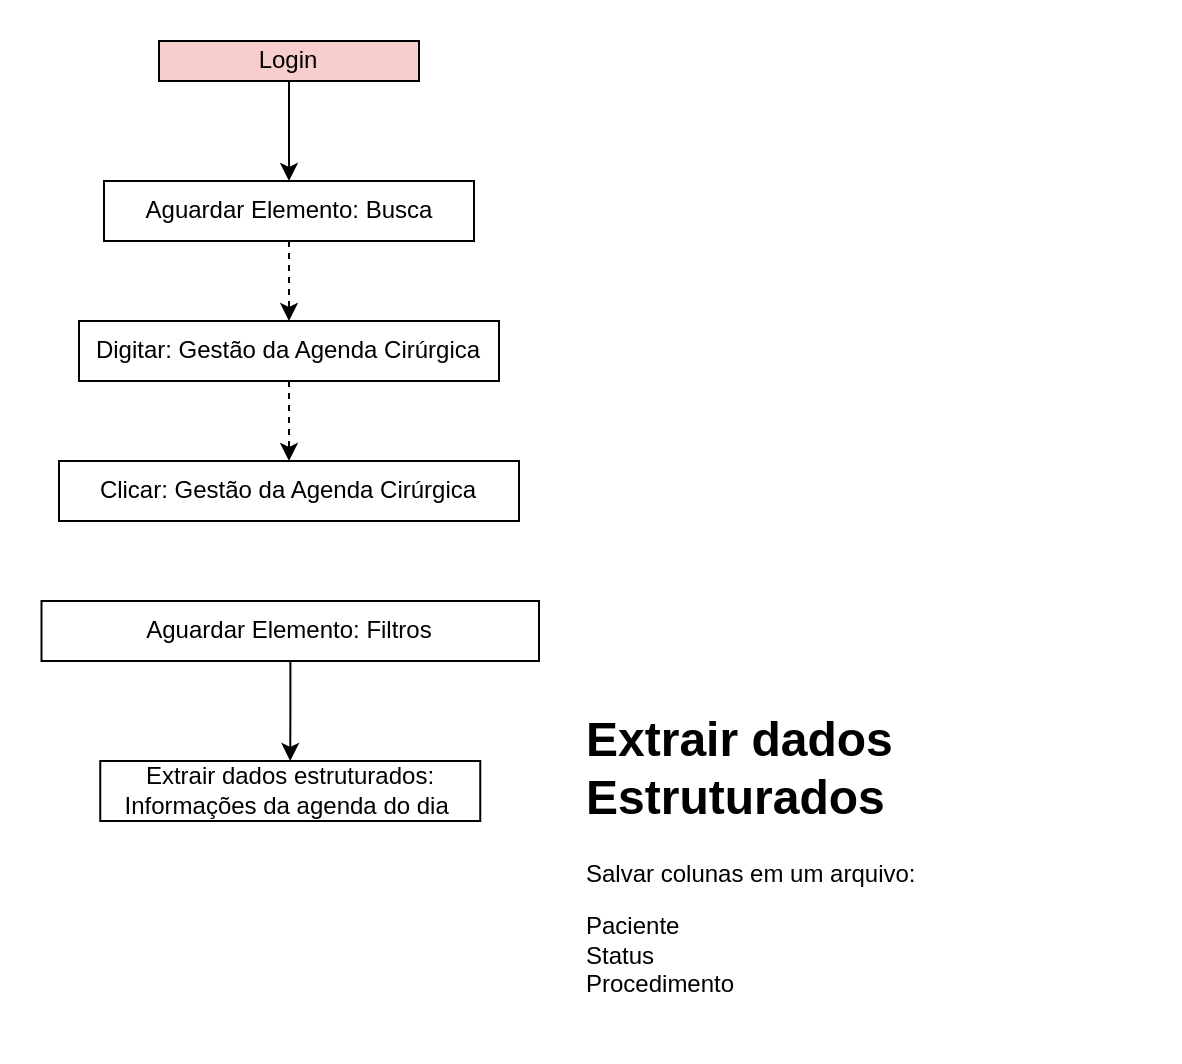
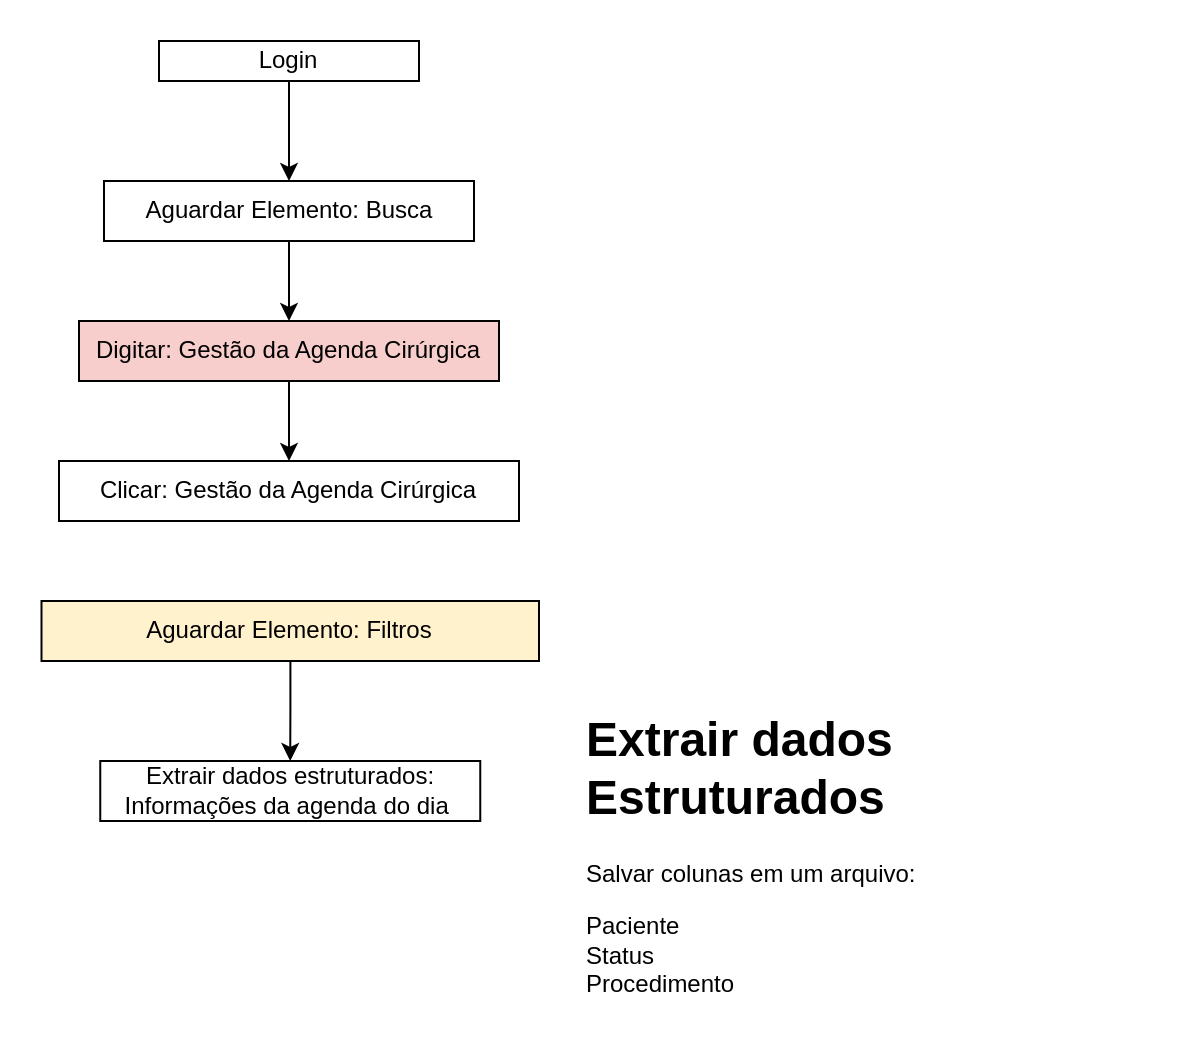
  <mxCell id="0" />
  <mxCell id="1" parent="0" />
  <mxCell id="2" style="edgeStyle=orthogonalEdgeStyle;rounded=0;orthogonalLoop=1;jettySize=auto;html=1;exitX=0.5;exitY=1;exitDx=0;exitDy=0;entryX=0.5;entryY=0;entryDx=0;entryDy=0;" edge="1" parent="1" source="3" target="5"><mxGeometry relative="1" as="geometry" /></mxCell>
- <mxCell id="3" value="Login" style="rounded=0;whiteSpace=wrap;html=1;fillColor=#f8cecc;" vertex="1" parent="1"><mxGeometry x="79" y="20" width="130" height="20" as="geometry" /></mxCell>
- <mxCell id="4" value="" style="edgeStyle=orthogonalEdgeStyle;rounded=0;orthogonalLoop=1;jettySize=auto;html=1;dashed=1;" edge="1" parent="1" source="5" target="7"><mxGeometry relative="1" as="geometry" /></mxCell>
+ <mxCell id="3" value="Login" style="rounded=0;whiteSpace=wrap;html=1;" vertex="1" parent="1"><mxGeometry x="79" y="20" width="130" height="20" as="geometry" /></mxCell>
+ <mxCell id="4" value="" style="edgeStyle=orthogonalEdgeStyle;rounded=0;orthogonalLoop=1;jettySize=auto;html=1;" edge="1" parent="1" source="5" target="7"><mxGeometry relative="1" as="geometry" /></mxCell>
  <mxCell id="5" value="Aguardar Elemento: Busca" style="rounded=0;whiteSpace=wrap;html=1;" vertex="1" parent="1"><mxGeometry x="51.5" y="90" width="185" height="30" as="geometry" /></mxCell>
- <mxCell id="6" value="" style="edgeStyle=orthogonalEdgeStyle;rounded=0;orthogonalLoop=1;jettySize=auto;html=1;dashed=1;" edge="1" parent="1" source="7" target="8"><mxGeometry relative="1" as="geometry" /></mxCell>
- <mxCell id="7" value="Digitar:&amp;nbsp;Gestão da Agenda Cirúrgica" style="rounded=0;whiteSpace=wrap;html=1;" vertex="1" parent="1"><mxGeometry x="39" y="160" width="210" height="30" as="geometry" /></mxCell>
+ <mxCell id="6" value="" style="edgeStyle=orthogonalEdgeStyle;rounded=0;orthogonalLoop=1;jettySize=auto;html=1;" edge="1" parent="1" source="7" target="8"><mxGeometry relative="1" as="geometry" /></mxCell>
+ <mxCell id="7" value="Digitar:&amp;nbsp;Gestão da Agenda Cirúrgica" style="rounded=0;whiteSpace=wrap;html=1;fillColor=#f8cecc;" vertex="1" parent="1"><mxGeometry x="39" y="160" width="210" height="30" as="geometry" /></mxCell>
  <mxCell id="8" value="Clicar:&amp;nbsp;Gestão da Agenda Cirúrgica" style="rounded=0;whiteSpace=wrap;html=1;" vertex="1" parent="1"><mxGeometry x="29" y="230" width="230" height="30" as="geometry" /></mxCell>
  <mxCell id="9" value="" style="edgeStyle=orthogonalEdgeStyle;rounded=0;orthogonalLoop=1;jettySize=auto;html=1;" edge="1" parent="1" source="10" target="11"><mxGeometry relative="1" as="geometry" /></mxCell>
- <mxCell id="10" value="Aguardar Elemento: Filtros" style="rounded=0;whiteSpace=wrap;html=1;" vertex="1" parent="1"><mxGeometry x="20.25" y="300" width="248.75" height="30" as="geometry" /></mxCell>
+ <mxCell id="10" value="Aguardar Elemento: Filtros" style="rounded=0;whiteSpace=wrap;html=1;fillColor=#fff2cc;" vertex="1" parent="1"><mxGeometry x="20.25" y="300" width="248.75" height="30" as="geometry" /></mxCell>
  <mxCell id="11" value="Extrair dados estruturados: Informações da agenda do dia&amp;nbsp;" style="rounded=0;whiteSpace=wrap;html=1;" vertex="1" parent="1"><mxGeometry x="49.63" y="380" width="190" height="30" as="geometry" /></mxCell>
  <mxCell id="12" value="&lt;h1&gt;Extrair dados Estruturados&amp;nbsp;&lt;/h1&gt;&lt;p&gt;Salvar colunas em um arquivo:&lt;/p&gt;&lt;p&gt;Paciente&amp;nbsp;&lt;br&gt;Status &lt;br&gt;Procedimento&lt;/p&gt;" style="text;html=1;strokeColor=none;fillColor=none;spacing=5;spacingTop=-20;whiteSpace=wrap;overflow=hidden;rounded=0;" vertex="1" parent="1"><mxGeometry x="288" y="350" width="281" height="160" as="geometry" /></mxCell>
